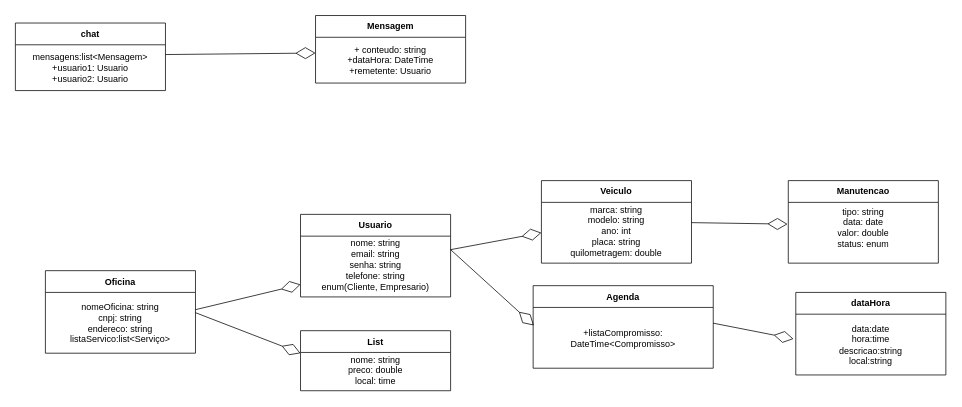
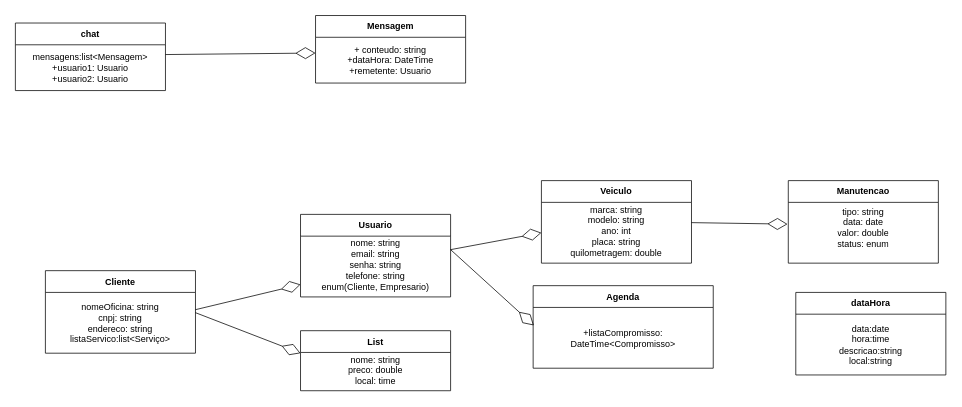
  <mxCell id="0" />
  <mxCell id="1" parent="0" />
  <mxCell id="2" value="chat" style="swimlane;fontStyle=1;align=center;verticalAlign=middle;childLayout=stackLayout;horizontal=1;startSize=29;horizontalStack=0;resizeParent=1;resizeParentMax=0;resizeLast=0;collapsible=0;marginBottom=0;html=1;whiteSpace=wrap;" parent="1" vertex="1"><mxGeometry x="20" y="30" width="200" height="90" as="geometry" /></mxCell>
  <mxCell id="3" value="mensagens:list&amp;lt;Mensagem&amp;gt;&lt;div&gt;+usuario1: Usuario&lt;/div&gt;&lt;div&gt;&lt;span style=&quot;color: rgba(0, 0, 0, 0); font-family: monospace; font-size: 0px; text-align: start; text-wrap-mode: nowrap;&quot;&gt;%3CmxGraphModel%3E%3Croot%3E%3CmxCell%20id%3D%220%22%2F%3E%3CmxCell%20id%3D%221%22%20parent%3D%220%22%2F%3E%3CmxCell%20id%3D%222%22%20value%3D%22%22%20style%3D%22endArrow%3DdiamondThin%3BendFill%3D0%3BendSize%3D24%3Bhtml%3D1%3Brounded%3D0%3BexitX%3D0.989%3BexitY%3D0.397%3BexitDx%3D0%3BexitDy%3D0%3BentryX%3D0%3BentryY%3D0.5%3BentryDx%3D0%3BentryDy%3D0%3BexitPerimeter%3D0%3B%22%20edge%3D%221%22%20parent%3D%221%22%3E%3CmxGeometry%20width%3D%22160%22%20relative%3D%221%22%20as%3D%22geometry%22%3E%3CmxPoint%20x%3D%2268%22%20y%3D%2275%22%20as%3D%22sourcePoint%22%2F%3E%3CmxPoint%20x%3D%22260%22%20y%3D%2270%22%20as%3D%22targetPoint%22%2F%3E%3C%2FmxGeometry%3E%3C%2FmxCell%3E%3C%2Froot%3E%3C%2FmxGraphModel%3E&lt;/span&gt;&lt;span style=&quot;background-color: transparent; color: light-dark(rgb(0, 0, 0), rgb(255, 255, 255));&quot;&gt;+usuario2&lt;/span&gt;&lt;span style=&quot;background-color: transparent; color: light-dark(rgb(0, 0, 0), rgb(255, 255, 255));&quot;&gt;: Usuario&lt;/span&gt;&lt;/div&gt;" style="text;html=1;strokeColor=none;fillColor=none;align=center;verticalAlign=middle;spacingLeft=4;spacingRight=4;overflow=hidden;rotatable=0;points=[[0,0.5],[1,0.5]];portConstraint=eastwest;whiteSpace=wrap;" parent="2" vertex="1"><mxGeometry y="29" width="200" height="61" as="geometry" /></mxCell>
  <mxCell id="4" value="" style="endArrow=diamondThin;endFill=0;endSize=24;html=1;rounded=0;exitX=0.989;exitY=0.397;exitDx=0;exitDy=0;exitPerimeter=0;" parent="1" edge="1"><mxGeometry width="160" relative="1" as="geometry"><mxPoint x="220" y="72" as="sourcePoint" /><mxPoint x="420" y="70" as="targetPoint" /></mxGeometry></mxCell>
  <mxCell id="5" value="Mensagem" style="swimlane;fontStyle=1;align=center;verticalAlign=middle;childLayout=stackLayout;horizontal=1;startSize=29;horizontalStack=0;resizeParent=1;resizeParentMax=0;resizeLast=0;collapsible=0;marginBottom=0;html=1;whiteSpace=wrap;" parent="1" vertex="1"><mxGeometry x="420" y="20" width="200" height="90" as="geometry" /></mxCell>
  <mxCell id="6" value="+ conteudo: string&lt;div&gt;+dataHora: DateTime&lt;/div&gt;&lt;div&gt;+remetente: Usuario&lt;/div&gt;" style="text;html=1;strokeColor=none;fillColor=none;align=center;verticalAlign=middle;spacingLeft=4;spacingRight=4;overflow=hidden;rotatable=0;points=[[0,0.5],[1,0.5]];portConstraint=eastwest;whiteSpace=wrap;" parent="5" vertex="1"><mxGeometry y="29" width="200" height="61" as="geometry" /></mxCell>
  <mxCell id="7" value="Usuario" style="swimlane;fontStyle=1;align=center;verticalAlign=middle;childLayout=stackLayout;horizontal=1;startSize=29;horizontalStack=0;resizeParent=1;resizeParentMax=0;resizeLast=0;collapsible=0;marginBottom=0;html=1;whiteSpace=wrap;" parent="1" vertex="1"><mxGeometry x="400" y="285" width="200" height="110" as="geometry" /></mxCell>
  <mxCell id="8" value="nome: string&lt;div&gt;email: string&lt;/div&gt;&lt;div&gt;senha: string&lt;/div&gt;&lt;div&gt;telefone: string&lt;/div&gt;&lt;div&gt;enum(Cliente, Empresario)&lt;/div&gt;&lt;div&gt;&lt;br&gt;&lt;/div&gt;" style="text;html=1;strokeColor=none;fillColor=none;align=center;verticalAlign=middle;spacingLeft=4;spacingRight=4;overflow=hidden;rotatable=0;points=[[0,0.5],[1,0.5]];portConstraint=eastwest;whiteSpace=wrap;" parent="7" vertex="1"><mxGeometry y="29" width="200" height="81" as="geometry" /></mxCell>
- <mxCell id="9" value="Oficina" style="swimlane;fontStyle=1;align=center;verticalAlign=middle;childLayout=stackLayout;horizontal=1;startSize=29;horizontalStack=0;resizeParent=1;resizeParentMax=0;resizeLast=0;collapsible=0;marginBottom=0;html=1;whiteSpace=wrap;" parent="1" vertex="1"><mxGeometry x="60" y="360" width="200" height="110" as="geometry" /></mxCell>
+ <mxCell id="9" value="Cliente" style="swimlane;fontStyle=1;align=center;verticalAlign=middle;childLayout=stackLayout;horizontal=1;startSize=29;horizontalStack=0;resizeParent=1;resizeParentMax=0;resizeLast=0;collapsible=0;marginBottom=0;html=1;whiteSpace=wrap;" parent="1" vertex="1"><mxGeometry x="60" y="360" width="200" height="110" as="geometry" /></mxCell>
  <mxCell id="10" value="nomeOficina: string&lt;div&gt;cnpj: string&lt;/div&gt;&lt;div&gt;endereco: string&lt;/div&gt;&lt;div&gt;listaServico:list&amp;lt;Serviço&amp;gt;&lt;/div&gt;" style="text;html=1;strokeColor=none;fillColor=none;align=center;verticalAlign=middle;spacingLeft=4;spacingRight=4;overflow=hidden;rotatable=0;points=[[0,0.5],[1,0.5]];portConstraint=eastwest;whiteSpace=wrap;" parent="9" vertex="1"><mxGeometry y="29" width="200" height="81" as="geometry" /></mxCell>
  <mxCell id="11" value="List" style="swimlane;fontStyle=1;align=center;verticalAlign=middle;childLayout=stackLayout;horizontal=1;startSize=29;horizontalStack=0;resizeParent=1;resizeParentMax=0;resizeLast=0;collapsible=0;marginBottom=0;html=1;whiteSpace=wrap;" parent="1" vertex="1"><mxGeometry x="400" y="440" width="200" height="80" as="geometry" /></mxCell>
  <mxCell id="12" value="nome: string&lt;div&gt;preco: double&lt;/div&gt;&lt;div&gt;&lt;span style=&quot;background-color: transparent; color: light-dark(rgb(0, 0, 0), rgb(255, 255, 255));&quot;&gt;local: time&lt;/span&gt;&lt;/div&gt;&lt;div&gt;&lt;br&gt;&lt;/div&gt;" style="text;html=1;strokeColor=none;fillColor=none;align=center;verticalAlign=middle;spacingLeft=4;spacingRight=4;overflow=hidden;rotatable=0;points=[[0,0.5],[1,0.5]];portConstraint=eastwest;whiteSpace=wrap;" parent="11" vertex="1"><mxGeometry y="29" width="200" height="51" as="geometry" /></mxCell>
  <mxCell id="13" value="Agenda" style="swimlane;fontStyle=1;align=center;verticalAlign=middle;childLayout=stackLayout;horizontal=1;startSize=29;horizontalStack=0;resizeParent=1;resizeParentMax=0;resizeLast=0;collapsible=0;marginBottom=0;html=1;whiteSpace=wrap;" parent="1" vertex="1"><mxGeometry x="710" y="380" width="240" height="110" as="geometry" /></mxCell>
  <mxCell id="14" value="&lt;div&gt;+listaCompromisso: DateTime&amp;lt;Compromisso&amp;gt;&lt;/div&gt;" style="text;html=1;strokeColor=none;fillColor=none;align=center;verticalAlign=middle;spacingLeft=4;spacingRight=4;overflow=hidden;rotatable=0;points=[[0,0.5],[1,0.5]];portConstraint=eastwest;whiteSpace=wrap;" parent="13" vertex="1"><mxGeometry y="29" width="240" height="81" as="geometry" /></mxCell>
  <mxCell id="15" value="Veiculo" style="swimlane;fontStyle=1;align=center;verticalAlign=middle;childLayout=stackLayout;horizontal=1;startSize=29;horizontalStack=0;resizeParent=1;resizeParentMax=0;resizeLast=0;collapsible=0;marginBottom=0;html=1;whiteSpace=wrap;" parent="1" vertex="1"><mxGeometry x="721" y="240" width="200" height="110" as="geometry" /></mxCell>
  <mxCell id="16" value="marca: string&lt;div&gt;modelo: string&lt;/div&gt;&lt;div&gt;ano: int&lt;/div&gt;&lt;div&gt;placa: string&lt;/div&gt;&lt;div&gt;quilometragem: double&lt;/div&gt;&lt;div&gt;&lt;br&gt;&lt;/div&gt;" style="text;html=1;strokeColor=none;fillColor=none;align=center;verticalAlign=middle;spacingLeft=4;spacingRight=4;overflow=hidden;rotatable=0;points=[[0,0.5],[1,0.5]];portConstraint=eastwest;whiteSpace=wrap;" parent="15" vertex="1"><mxGeometry y="29" width="200" height="81" as="geometry" /></mxCell>
  <mxCell id="17" value="" style="endArrow=diamondThin;endFill=0;endSize=24;html=1;rounded=0;exitX=0.989;exitY=0.397;exitDx=0;exitDy=0;exitPerimeter=0;entryX=0.004;entryY=0.296;entryDx=0;entryDy=0;entryPerimeter=0;" parent="15" target="14" edge="1"><mxGeometry width="160" relative="1" as="geometry"><mxPoint x="-121" y="92" as="sourcePoint" /><mxPoint x="79" y="90" as="targetPoint" /></mxGeometry></mxCell>
  <mxCell id="18" value="" style="endArrow=diamondThin;endFill=0;endSize=24;html=1;rounded=0;exitX=0.989;exitY=0.397;exitDx=0;exitDy=0;exitPerimeter=0;entryX=0;entryY=0.5;entryDx=0;entryDy=0;" parent="15" target="16" edge="1"><mxGeometry width="160" relative="1" as="geometry"><mxPoint x="-121" y="92" as="sourcePoint" /><mxPoint x="79" y="90" as="targetPoint" /></mxGeometry></mxCell>
  <mxCell id="19" value="Manutencao" style="swimlane;fontStyle=1;align=center;verticalAlign=middle;childLayout=stackLayout;horizontal=1;startSize=29;horizontalStack=0;resizeParent=1;resizeParentMax=0;resizeLast=0;collapsible=0;marginBottom=0;html=1;whiteSpace=wrap;" parent="1" vertex="1"><mxGeometry x="1050" y="240" width="200" height="110" as="geometry" /></mxCell>
  <mxCell id="20" value="tipo: string&lt;div&gt;data: date&lt;/div&gt;&lt;div&gt;valor: double&lt;/div&gt;&lt;div&gt;&lt;span style=&quot;background-color: transparent; color: light-dark(rgb(0, 0, 0), rgb(255, 255, 255));&quot;&gt;status: enum&lt;/span&gt;&lt;/div&gt;&lt;div&gt;&lt;br&gt;&lt;/div&gt;" style="text;html=1;strokeColor=none;fillColor=none;align=center;verticalAlign=middle;spacingLeft=4;spacingRight=4;overflow=hidden;rotatable=0;points=[[0,0.5],[1,0.5]];portConstraint=eastwest;whiteSpace=wrap;" parent="19" vertex="1"><mxGeometry y="29" width="200" height="81" as="geometry" /></mxCell>
  <mxCell id="21" value="dataHora" style="swimlane;fontStyle=1;align=center;verticalAlign=middle;childLayout=stackLayout;horizontal=1;startSize=29;horizontalStack=0;resizeParent=1;resizeParentMax=0;resizeLast=0;collapsible=0;marginBottom=0;html=1;whiteSpace=wrap;" parent="1" vertex="1"><mxGeometry x="1060" y="389" width="200" height="110" as="geometry" /></mxCell>
  <mxCell id="22" value="&lt;div&gt;data:date&lt;/div&gt;&lt;div&gt;hora:time&lt;/div&gt;&lt;div&gt;descricao:string&lt;/div&gt;&lt;div&gt;local:string&lt;/div&gt;" style="text;html=1;strokeColor=none;fillColor=none;align=center;verticalAlign=middle;spacingLeft=4;spacingRight=4;overflow=hidden;rotatable=0;points=[[0,0.5],[1,0.5]];portConstraint=eastwest;whiteSpace=wrap;" parent="21" vertex="1"><mxGeometry y="29" width="200" height="81" as="geometry" /></mxCell>
  <mxCell id="23" value="" style="endArrow=diamondThin;endFill=0;endSize=24;html=1;rounded=0;exitX=0.989;exitY=0.397;exitDx=0;exitDy=0;exitPerimeter=0;" parent="1" target="8" edge="1"><mxGeometry width="160" relative="1" as="geometry"><mxPoint x="260" y="412" as="sourcePoint" /><mxPoint x="460" y="410" as="targetPoint" /></mxGeometry></mxCell>
  <mxCell id="24" value="" style="endArrow=diamondThin;endFill=0;endSize=24;html=1;rounded=0;exitX=0.989;exitY=0.397;exitDx=0;exitDy=0;exitPerimeter=0;entryX=0;entryY=0.02;entryDx=0;entryDy=0;entryPerimeter=0;" parent="1" target="12" edge="1"><mxGeometry width="160" relative="1" as="geometry"><mxPoint x="260" y="416" as="sourcePoint" /><mxPoint x="460" y="414" as="targetPoint" /></mxGeometry></mxCell>
  <mxCell id="25" value="" style="endArrow=diamondThin;endFill=0;endSize=24;html=1;rounded=0;exitX=0.989;exitY=0.397;exitDx=0;exitDy=0;exitPerimeter=0;entryX=-0.005;entryY=0.358;entryDx=0;entryDy=0;entryPerimeter=0;" parent="1" target="20" edge="1"><mxGeometry width="160" relative="1" as="geometry"><mxPoint x="921" y="296" as="sourcePoint" /><mxPoint x="1121" y="294" as="targetPoint" /></mxGeometry></mxCell>
- <mxCell id="26" value="" style="endArrow=diamondThin;endFill=0;endSize=24;html=1;rounded=0;exitX=1;exitY=0.259;exitDx=0;exitDy=0;exitPerimeter=0;entryX=-0.015;entryY=0.407;entryDx=0;entryDy=0;entryPerimeter=0;" parent="1" source="14" target="22" edge="1"><mxGeometry width="160" relative="1" as="geometry"><mxPoint x="970" y="292" as="sourcePoint" /><mxPoint x="1170" y="290" as="targetPoint" /></mxGeometry></mxCell>
